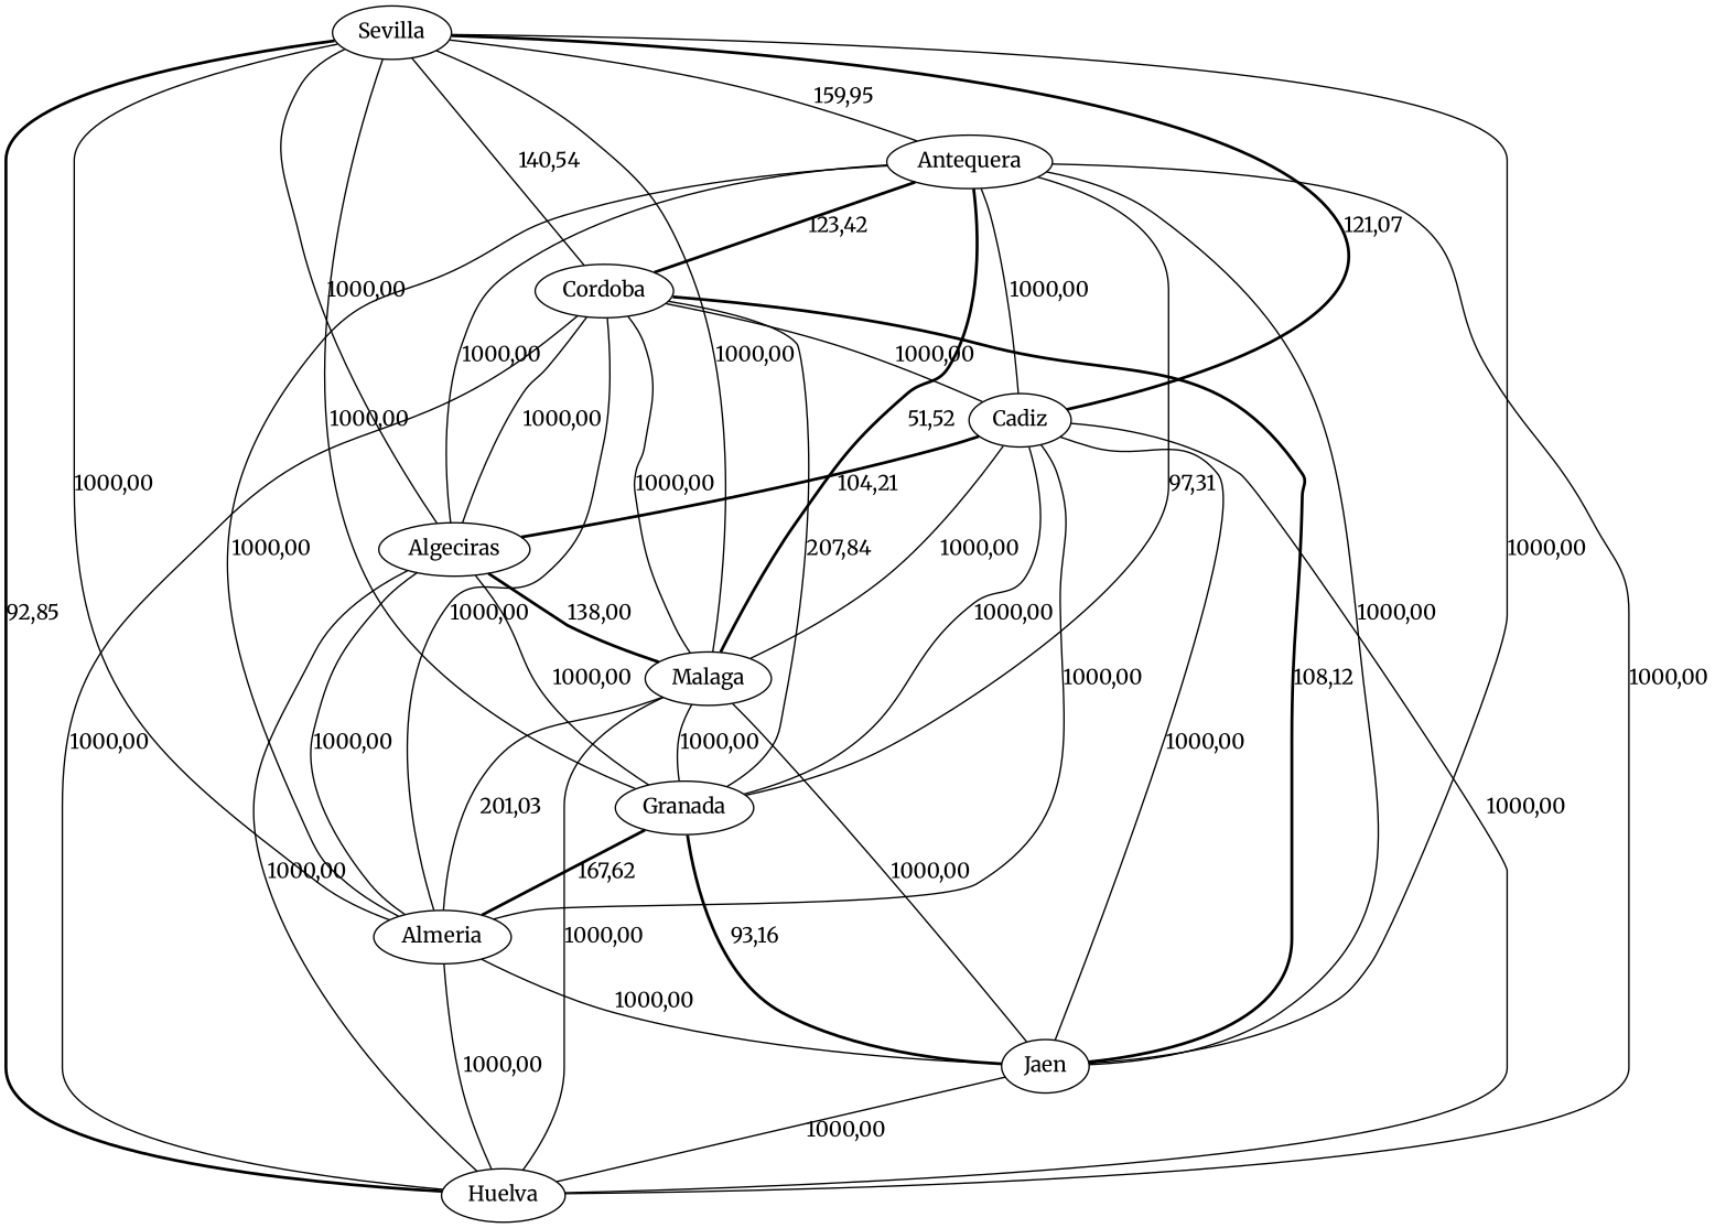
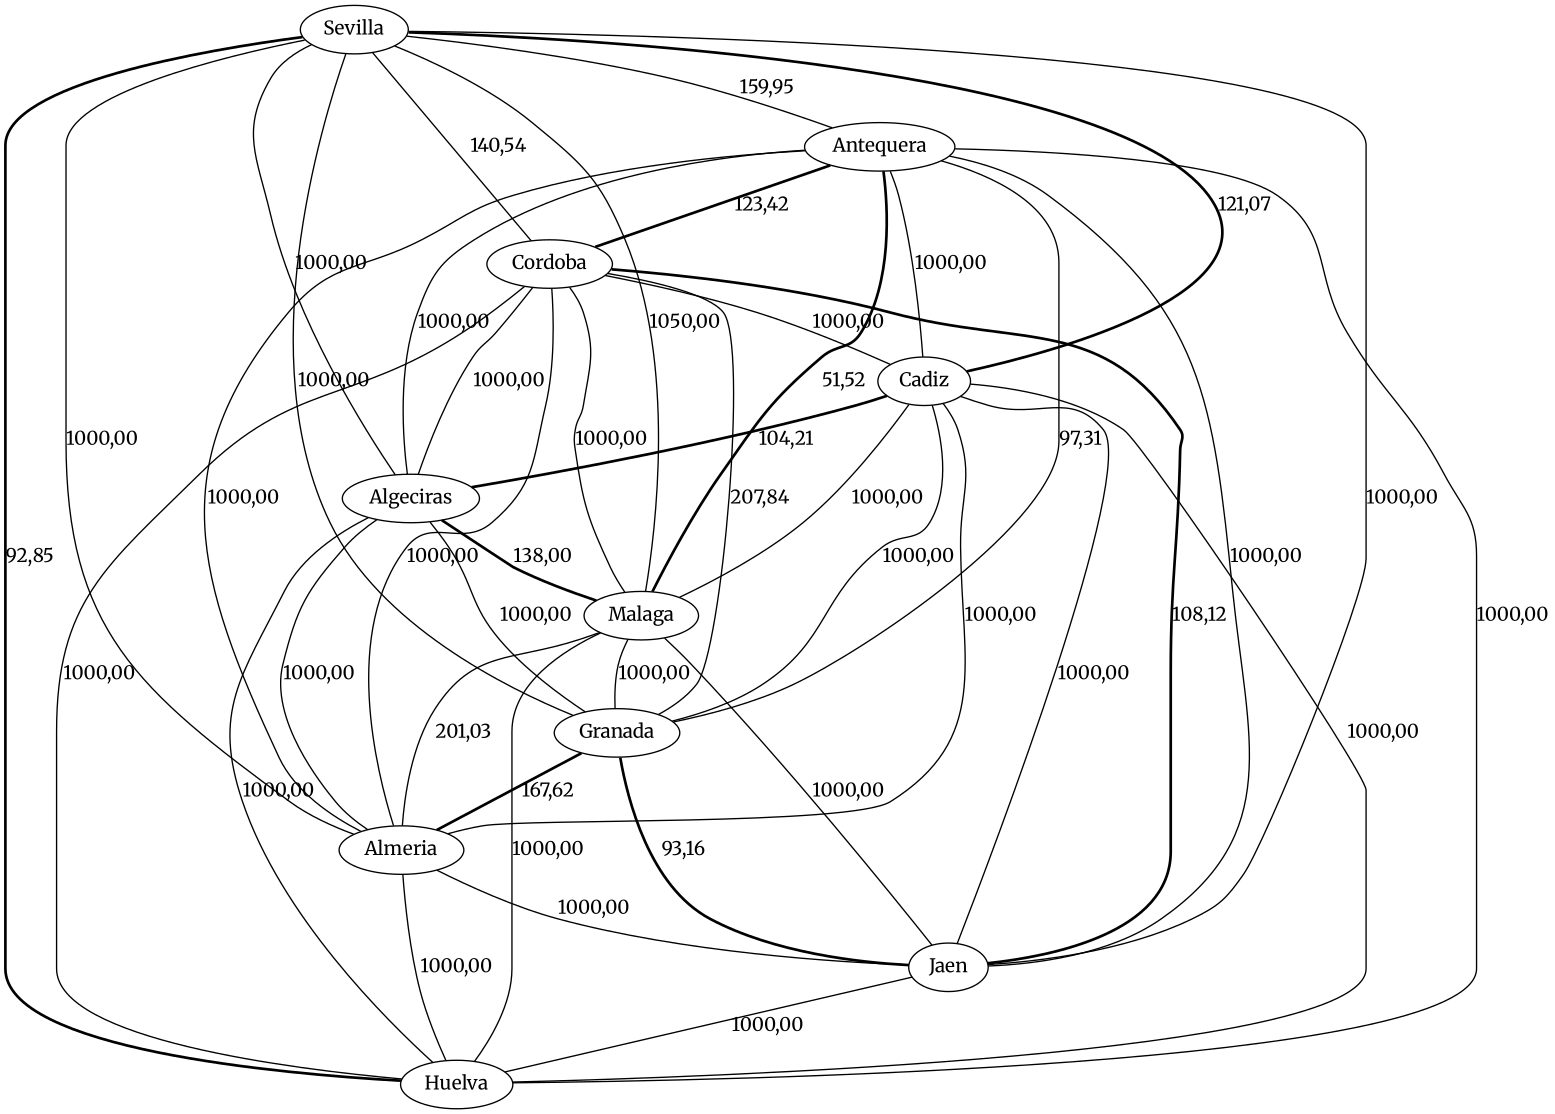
  strict graph {
    fontname=Merriweather
    node [fontname=Merriweather]
    edge [fontname=Merriweather]
    n1 [label=Sevilla]
    n2 [label=Cadiz]
    n3 [label=Huelva]
    n4 [label=Cordoba]
    n5 [label=Antequera]
    n6 [label=Algeciras]
    n7 [label=Malaga]
    n8 [label=Almeria]
    n9 [label=Granada]
    n10 [label=Jaen]
    n1 -- n2 [label="121,07" style=bold]
    n1 -- n3 [label="92,85" style=bold]
    n1 -- n4 [label="140,54"]
    n1 -- n5 [label="159,95"]
    n2 -- n3 [label="1000,00"]
    n2 -- n6 [label="104,21" style=bold]
    n4 -- n2 [label="1000,00"]
    n4 -- n3 [label="1000,00"]
    n4 -- n6 [label="1000,00"]
    n4 -- n7 [label="1000,00"]
    n4 -- n8 [label="1000,00"]
    n4 -- n9 [label="207,84"]
    n4 -- n10 [label="108,12" style=bold]
    n5 -- n2 [label="1000,00"]
    n5 -- n3 [label="1000,00"]
    n5 -- n4 [label="123,42" style=bold]
    n5 -- n6 [label="1000,00"]
    n5 -- n7 [label="51,52" style=bold]
    n5 -- n8 [label="1000,00"]
    n5 -- n9 [label="97,31"]
    n5 -- n10 [label="1000,00"]
    n6 -- n1 [label="1000,00"]
    n6 -- n3 [label="1000,00"]
    n6 -- n7 [label="138,00" style=bold]
-   n7 -- n1 [label="1000,00"]
+   n7 -- n1 [label="1050,00"]
    n7 -- n2 [label="1000,00"]
    n7 -- n3 [label="1000,00"]
    n7 -- n8 [label="201,03"]
    n7 -- n9 [label="1000,00"]
    n7 -- n10 [label="1000,00"]
    n8 -- n1 [label="1000,00"]
    n8 -- n2 [label="1000,00"]
    n8 -- n3 [label="1000,00"]
    n8 -- n6 [label="1000,00"]
    n8 -- n10 [label="1000,00"]
    n9 -- n1 [label="1000,00"]
    n9 -- n2 [label="1000,00"]
    n9 -- n6 [label="1000,00"]
    n9 -- n8 [label="167,62" style=bold]
    n9 -- n10 [label="93,16" style=bold]
    n10 -- n1 [label="1000,00"]
    n10 -- n2 [label="1000,00"]
    n10 -- n3 [label="1000,00"]
  }
